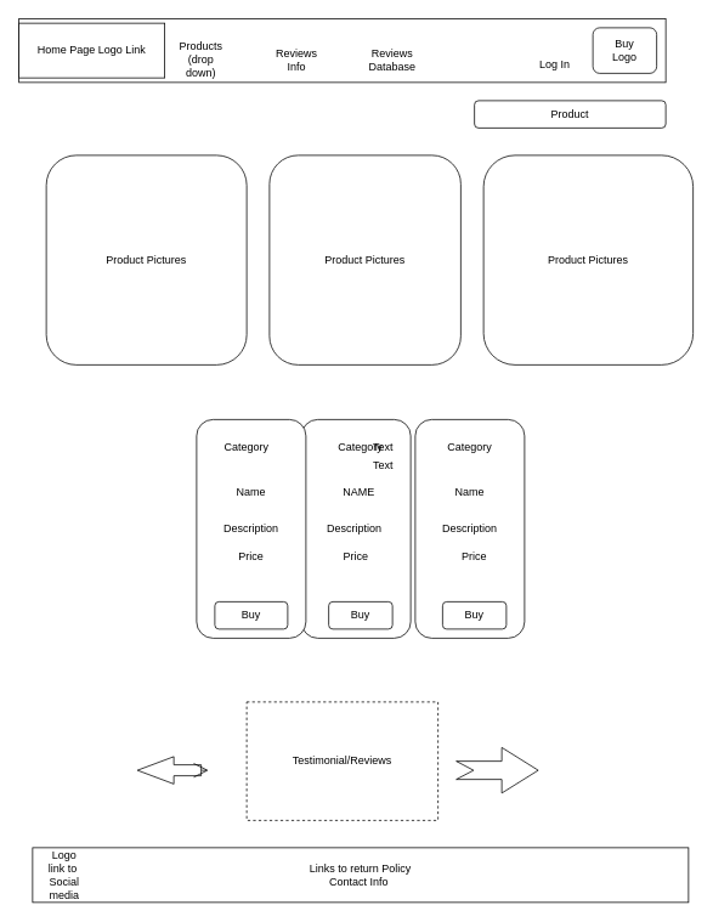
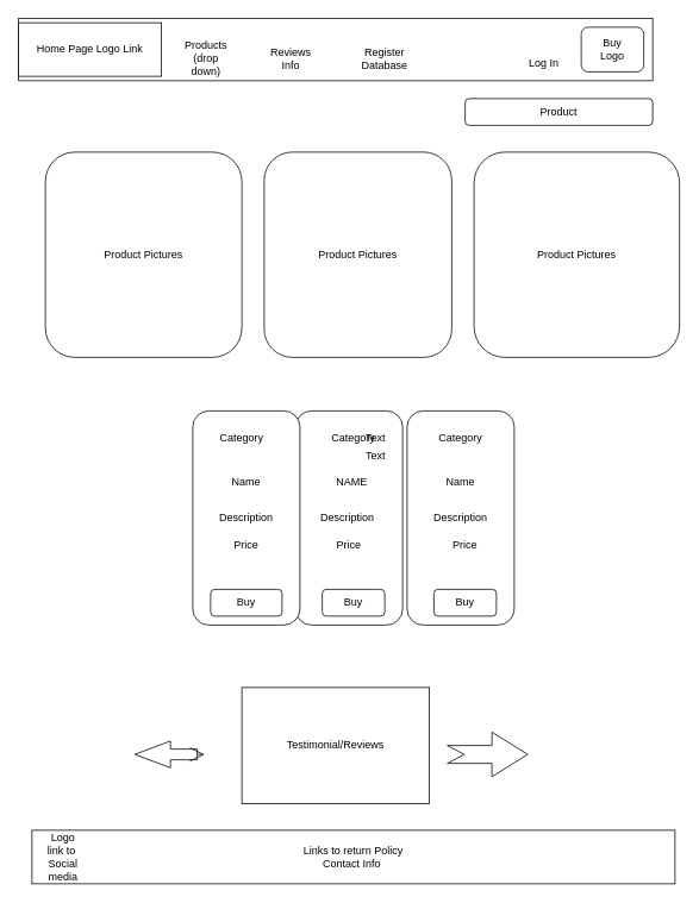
  <mxCell id="0" />
  <mxCell id="1" parent="0" />
  <mxCell id="2" value="" style="rounded=0;whiteSpace=wrap;html=1;hachureGap=4;pointerEvents=0;" vertex="1" parent="1"><mxGeometry x="20" y="20" width="710" height="70" as="geometry" /></mxCell>
  <mxCell id="3" value="Log In&amp;nbsp;" style="text;html=1;strokeColor=none;fillColor=none;align=center;verticalAlign=middle;whiteSpace=wrap;rounded=0;hachureGap=4;pointerEvents=0;" vertex="1" parent="1"><mxGeometry x="590" y="60" width="40" height="20" as="geometry" /></mxCell>
  <mxCell id="4" value="" style="rounded=1;whiteSpace=wrap;html=1;hachureGap=4;pointerEvents=0;" vertex="1" parent="1"><mxGeometry x="650" y="30" width="70" height="50" as="geometry" /></mxCell>
  <mxCell id="5" value="Buy Logo" style="text;html=1;strokeColor=none;fillColor=none;align=center;verticalAlign=middle;whiteSpace=wrap;rounded=0;hachureGap=4;pointerEvents=0;" vertex="1" parent="1"><mxGeometry x="665" y="45" width="40" height="20" as="geometry" /></mxCell>
  <mxCell id="6" value="" style="rounded=0;whiteSpace=wrap;html=1;hachureGap=4;pointerEvents=0;" vertex="1" parent="1"><mxGeometry x="20" y="25" width="160" height="60" as="geometry" /></mxCell>
  <mxCell id="7" value="Home Page Logo Link" style="text;html=1;strokeColor=none;fillColor=none;align=center;verticalAlign=middle;whiteSpace=wrap;rounded=0;hachureGap=4;pointerEvents=0;" vertex="1" parent="1"><mxGeometry x="30" y="35" width="140" height="40" as="geometry" /></mxCell>
  <mxCell id="8" value="Product" style="rounded=1;whiteSpace=wrap;html=1;hachureGap=4;pointerEvents=0;" vertex="1" parent="1"><mxGeometry x="520" y="110" width="210" height="30" as="geometry" /></mxCell>
  <mxCell id="9" value="Links to return Policy&lt;br&gt;Contact Info&amp;nbsp;&lt;br&gt;" style="rounded=0;whiteSpace=wrap;html=1;hachureGap=4;pointerEvents=0;" vertex="1" parent="1"><mxGeometry x="35" y="930" width="720" height="60" as="geometry" /></mxCell>
  <mxCell id="10" value="Logo link to&amp;nbsp; Social media" style="text;html=1;strokeColor=none;fillColor=none;align=center;verticalAlign=middle;whiteSpace=wrap;rounded=0;hachureGap=4;pointerEvents=0;" vertex="1" parent="1"><mxGeometry x="50" y="950" width="40" height="20" as="geometry" /></mxCell>
- <mxCell id="11" value="Testimonial/Reviews" style="rounded=0;whiteSpace=wrap;html=1;hachureGap=4;pointerEvents=0;dashed=1;" vertex="1" parent="1"><mxGeometry x="270" y="770" width="210" height="130" as="geometry" /></mxCell>
+ <mxCell id="11" value="Testimonial/Reviews" style="rounded=0;whiteSpace=wrap;html=1;hachureGap=4;pointerEvents=0;" vertex="1" parent="1"><mxGeometry x="270" y="770" width="210" height="130" as="geometry" /></mxCell>
  <mxCell id="12" value="" style="html=1;shadow=0;dashed=0;align=center;verticalAlign=middle;shape=mxgraph.arrows2.arrow;dy=0.6;dx=40;flipH=1;notch=0;hachureGap=4;pointerEvents=0;" vertex="1" parent="1"><mxGeometry x="150" y="830" width="70" height="30" as="geometry" /></mxCell>
  <mxCell id="13" value="" style="html=1;shadow=0;dashed=0;align=center;verticalAlign=middle;shape=mxgraph.arrows2.arrow;dy=0.6;dx=40;notch=19;hachureGap=4;pointerEvents=0;" vertex="1" parent="1"><mxGeometry x="500" y="820" width="90" height="50" as="geometry" /></mxCell>
  <mxCell id="14" style="edgeStyle=none;curved=1;rounded=0;orthogonalLoop=1;jettySize=auto;html=1;exitX=0;exitY=0.5;exitDx=0;exitDy=0;exitPerimeter=0;endArrow=open;startSize=14;endSize=14;sourcePerimeterSpacing=8;targetPerimeterSpacing=8;" edge="1" parent="1" source="12" target="12"><mxGeometry relative="1" as="geometry" /></mxCell>
  <mxCell id="15" value="Description&amp;nbsp;" style="rounded=1;whiteSpace=wrap;html=1;hachureGap=4;pointerEvents=0;" vertex="1" parent="1"><mxGeometry x="330" y="460" width="120" height="240" as="geometry" /></mxCell>
  <mxCell id="16" value="Description" style="rounded=1;whiteSpace=wrap;html=1;hachureGap=4;pointerEvents=0;" vertex="1" parent="1"><mxGeometry x="455" y="460" width="120" height="240" as="geometry" /></mxCell>
  <mxCell id="17" value="Description" style="rounded=1;whiteSpace=wrap;html=1;hachureGap=4;pointerEvents=0;" vertex="1" parent="1"><mxGeometry x="215" y="460" width="120" height="240" as="geometry" /></mxCell>
  <mxCell id="18" value="Price" style="text;html=1;strokeColor=none;fillColor=none;align=center;verticalAlign=middle;whiteSpace=wrap;rounded=0;hachureGap=4;pointerEvents=0;" vertex="1" parent="1"><mxGeometry x="370" y="600" width="40" height="20" as="geometry" /></mxCell>
  <mxCell id="19" value="NAME&amp;nbsp;" style="text;html=1;strokeColor=none;fillColor=none;align=center;verticalAlign=middle;whiteSpace=wrap;rounded=0;hachureGap=4;pointerEvents=0;" vertex="1" parent="1"><mxGeometry x="375" y="530" width="40" height="20" as="geometry" /></mxCell>
  <mxCell id="20" value="Name" style="text;html=1;strokeColor=none;fillColor=none;align=center;verticalAlign=middle;whiteSpace=wrap;rounded=0;hachureGap=4;pointerEvents=0;" vertex="1" parent="1"><mxGeometry x="495" y="530" width="40" height="20" as="geometry" /></mxCell>
  <mxCell id="21" value="Price" style="text;html=1;strokeColor=none;fillColor=none;align=center;verticalAlign=middle;whiteSpace=wrap;rounded=0;hachureGap=4;pointerEvents=0;" vertex="1" parent="1"><mxGeometry x="500" y="600" width="40" height="20" as="geometry" /></mxCell>
  <mxCell id="22" value="Price" style="text;html=1;strokeColor=none;fillColor=none;align=center;verticalAlign=middle;whiteSpace=wrap;rounded=0;hachureGap=4;pointerEvents=0;" vertex="1" parent="1"><mxGeometry x="255" y="600" width="40" height="20" as="geometry" /></mxCell>
  <mxCell id="23" value="Name" style="text;html=1;strokeColor=none;fillColor=none;align=center;verticalAlign=middle;whiteSpace=wrap;rounded=0;hachureGap=4;pointerEvents=0;" vertex="1" parent="1"><mxGeometry x="255" y="530" width="40" height="20" as="geometry" /></mxCell>
  <mxCell id="24" value="Category" style="text;html=1;strokeColor=none;fillColor=none;align=center;verticalAlign=middle;whiteSpace=wrap;rounded=0;hachureGap=4;pointerEvents=0;" vertex="1" parent="1"><mxGeometry x="375" y="480" width="40" height="20" as="geometry" /></mxCell>
  <mxCell id="25" value="Category" style="text;html=1;strokeColor=none;fillColor=none;align=center;verticalAlign=middle;whiteSpace=wrap;rounded=0;hachureGap=4;pointerEvents=0;" vertex="1" parent="1"><mxGeometry x="250" y="480" width="40" height="20" as="geometry" /></mxCell>
  <mxCell id="26" value="Category" style="text;html=1;strokeColor=none;fillColor=none;align=center;verticalAlign=middle;whiteSpace=wrap;rounded=0;hachureGap=4;pointerEvents=0;" vertex="1" parent="1"><mxGeometry x="495" y="480" width="40" height="20" as="geometry" /></mxCell>
  <mxCell id="27" value="Buy" style="rounded=1;whiteSpace=wrap;html=1;hachureGap=4;pointerEvents=0;" vertex="1" parent="1"><mxGeometry x="360" y="660" width="70" height="30" as="geometry" /></mxCell>
  <mxCell id="28" value="Buy" style="rounded=1;whiteSpace=wrap;html=1;hachureGap=4;pointerEvents=0;" vertex="1" parent="1"><mxGeometry x="485" y="660" width="70" height="30" as="geometry" /></mxCell>
  <mxCell id="29" value="Buy" style="rounded=1;whiteSpace=wrap;html=1;hachureGap=4;pointerEvents=0;" vertex="1" parent="1"><mxGeometry x="235" y="660" width="80" height="30" as="geometry" /></mxCell>
  <mxCell id="30" value="Product Pictures" style="rounded=1;whiteSpace=wrap;html=1;hachureGap=4;pointerEvents=0;" vertex="1" parent="1"><mxGeometry x="50" y="170" width="220" height="230" as="geometry" /></mxCell>
  <mxCell id="31" value="Text" style="text;html=1;strokeColor=none;fillColor=none;align=center;verticalAlign=middle;whiteSpace=wrap;rounded=0;hachureGap=4;pointerEvents=0;" vertex="1" parent="1"><mxGeometry x="400" y="500" width="40" height="20" as="geometry" /></mxCell>
- <mxCell id="32" value="Reviews Database" style="text;html=1;strokeColor=none;fillColor=none;align=center;verticalAlign=middle;whiteSpace=wrap;rounded=0;hachureGap=4;pointerEvents=0;" vertex="1" parent="1"><mxGeometry x="410" y="55" width="40" height="20" as="geometry" /></mxCell>
- <mxCell id="33" value="Products&lt;br&gt;(drop down)" style="text;html=1;strokeColor=none;fillColor=none;align=center;verticalAlign=middle;whiteSpace=wrap;rounded=0;hachureGap=4;pointerEvents=0;" vertex="1" parent="1"><mxGeometry x="200" y="55" width="40" height="20" as="geometry" /></mxCell>
+ <mxCell id="32" value="Register Database" style="text;html=1;strokeColor=none;fillColor=none;align=center;verticalAlign=middle;whiteSpace=wrap;rounded=0;hachureGap=4;pointerEvents=0;" vertex="1" parent="1"><mxGeometry x="410" y="55" width="40" height="20" as="geometry" /></mxCell>
+ <mxCell id="33" value="Products&lt;br&gt;(drop down)" style="text;html=1;strokeColor=none;fillColor=none;align=center;verticalAlign=middle;whiteSpace=wrap;rounded=0;hachureGap=4;pointerEvents=0;" vertex="1" parent="1"><mxGeometry x="210" y="55" width="40" height="20" as="geometry" /></mxCell>
  <mxCell id="34" value="Reviews Info" style="text;html=1;strokeColor=none;fillColor=none;align=center;verticalAlign=middle;whiteSpace=wrap;rounded=0;hachureGap=4;pointerEvents=0;" vertex="1" parent="1"><mxGeometry x="290" y="55" width="70" height="20" as="geometry" /></mxCell>
  <mxCell id="35" value="Text" style="text;html=1;strokeColor=none;fillColor=none;align=center;verticalAlign=middle;whiteSpace=wrap;rounded=0;hachureGap=4;pointerEvents=0;" vertex="1" parent="1"><mxGeometry x="400" y="480" width="40" height="20" as="geometry" /></mxCell>
  <mxCell id="36" value="Product Pictures" style="rounded=1;whiteSpace=wrap;html=1;hachureGap=4;pointerEvents=0;" vertex="1" parent="1"><mxGeometry x="295" y="170" width="210" height="230" as="geometry" /></mxCell>
  <mxCell id="37" value="Product Pictures" style="rounded=1;whiteSpace=wrap;html=1;hachureGap=4;pointerEvents=0;" vertex="1" parent="1"><mxGeometry x="530" y="170" width="230" height="230" as="geometry" /></mxCell>
